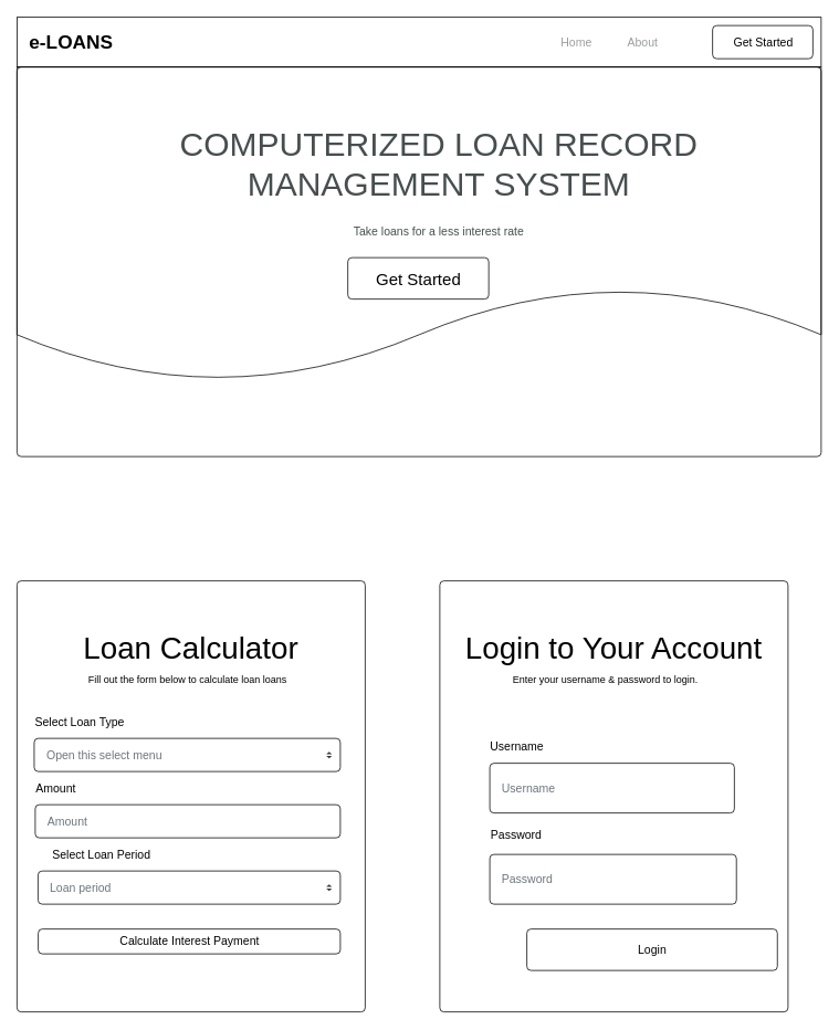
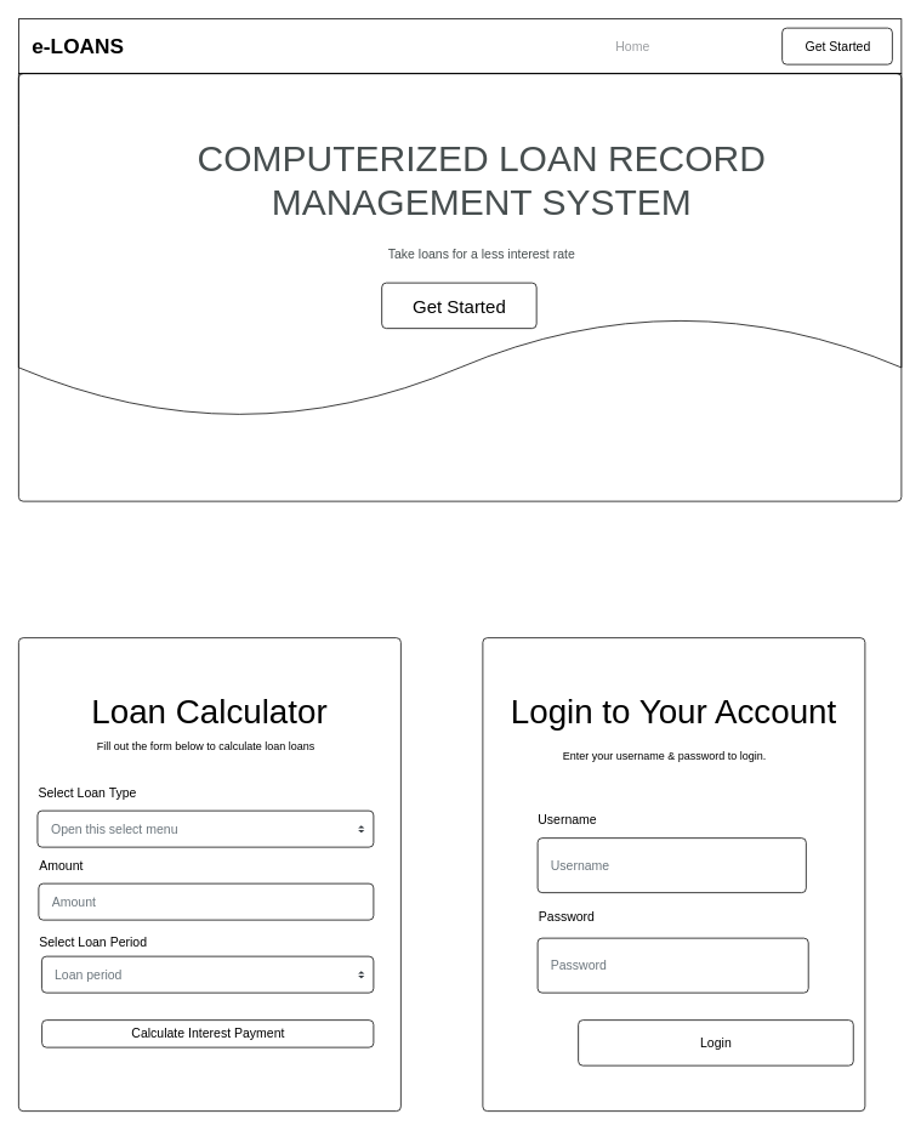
  <mxCell id="0" style=";html=1;" />
  <mxCell id="1" style=";html=1;" parent="0" />
  <mxCell id="2" value="" style="html=1;shadow=0;dashed=0;shape=mxgraph.bootstrap.rrect;rSize=5;html=1;whiteSpace=wrap;align=center;spacing=15;fontSize=14;verticalAlign=top;spacingTop=40;fillColor=none;" parent="1" vertex="1"><mxGeometry x="20" y="80" width="970" height="470" as="geometry" /></mxCell>
  <mxCell id="3" value="" style="shape=document;whiteSpace=wrap;html=1;boundedLbl=1;strokeColor=#000000;align=center;fillColor=none;" parent="1" vertex="1"><mxGeometry x="20" y="80" width="970" height="380" as="geometry" /></mxCell>
  <mxCell id="4" value="&lt;span style=&quot;font-size: 37px&quot;&gt;Loan Calculator&lt;/span&gt;" style="html=1;shadow=0;dashed=0;shape=mxgraph.bootstrap.rrect;rSize=5;html=1;whiteSpace=wrap;align=center;spacing=15;fontSize=14;verticalAlign=top;spacingTop=40;fillColor=none;" parent="1" vertex="1"><mxGeometry x="20" y="700" width="420" height="520" as="geometry" /></mxCell>
  <mxCell id="5" value="&lt;span style=&quot;font-size: 23px&quot;&gt;&lt;b&gt;e-LOANS&lt;/b&gt;&lt;/span&gt;" style="html=1;shadow=0;dashed=0;fontSize=16;align=left;spacing=15;fillColor=none;" parent="1" vertex="1"><mxGeometry x="20" y="20" width="970" height="60" as="geometry" /></mxCell>
  <mxCell id="6" value="Home" style="fillColor=none;strokeColor=none;fontSize=14;fontColor=#9A9DA0;align=center;" parent="5" vertex="1"><mxGeometry width="70" height="40" relative="1" as="geometry"><mxPoint x="640" y="10" as="offset" /></mxGeometry></mxCell>
  <mxCell id="7" value="Get Started" style="html=1;shadow=0;dashed=0;shape=mxgraph.bootstrap.rrect;rSize=5;fontSize=14;fillColor=none;" parent="5" vertex="1"><mxGeometry x="1" width="121" height="40" relative="1" as="geometry"><mxPoint x="-131" y="10" as="offset" /></mxGeometry></mxCell>
- <mxCell id="8" value="About" style="fillColor=none;strokeColor=none;fontSize=14;fontColor=#9A9DA0;align=center;" parent="5" vertex="1"><mxGeometry x="720" y="10" width="70" height="40" as="geometry" /></mxCell>
  <mxCell id="9" value="&lt;br&gt;&lt;span style=&quot;color: rgb(71 , 78 , 79) ; font-family: &amp;#34;helvetica&amp;#34; ; font-size: 40px&quot;&gt;COMPUTERIZED LOAN RECORD MANAGEMENT SYSTEM&lt;br&gt;&lt;/span&gt;&lt;span style=&quot;color: rgb(71 , 78 , 79) ; font-family: &amp;#34;helvetica&amp;#34; ; font-size: 14px&quot;&gt;Take loans for a less interest rate&lt;/span&gt;&lt;span style=&quot;color: rgb(71 , 78 , 79) ; font-family: &amp;#34;helvetica&amp;#34; ; font-size: 40px&quot;&gt;&lt;br&gt;&lt;/span&gt;" style="text;html=1;align=center;verticalAlign=middle;whiteSpace=wrap;rounded=0;" parent="1" vertex="1"><mxGeometry x="199" y="133" width="660" height="160" as="geometry" /></mxCell>
  <mxCell id="10" value="&lt;font color=&quot;#000000&quot;&gt;&lt;span style=&quot;font-size: 20px&quot;&gt;Get Started&lt;/span&gt;&lt;/font&gt;" style="html=1;shadow=0;dashed=0;shape=mxgraph.bootstrap.rrect;rSize=5;fontSize=14;fontColor=#1CA5B8;fillColor=none;" parent="1" vertex="1"><mxGeometry x="419.06" y="310" width="170" height="50" as="geometry" /></mxCell>
  <mxCell id="11" value="Calculate Interest Payment" style="html=1;shadow=0;dashed=0;shape=mxgraph.bootstrap.rrect;rSize=5;align=center;fontSize=14;fillColor=none;" parent="1" vertex="1"><mxGeometry x="45.63" y="1120" width="364.37" height="30" as="geometry" /></mxCell>
  <mxCell id="12" value="&lt;font style=&quot;font-size: 14px&quot;&gt;Select Loan Type&lt;/font&gt;" style="text;html=1;strokeColor=none;fillColor=none;align=left;verticalAlign=middle;whiteSpace=wrap;rounded=0;" parent="1" vertex="1"><mxGeometry x="40" y="860" width="120" height="20" as="geometry" /></mxCell>
  <mxCell id="13" value="Fill out the form below to calculate loan loans" style="text;align=center;verticalAlign=middle;rounded=0;whiteSpace=wrap;html=1;" parent="1" vertex="1"><mxGeometry x="56.01" y="810" width="340" height="20" as="geometry" /></mxCell>
  <mxCell id="14" value="&lt;span style=&quot;font-size: 37px&quot;&gt;Login to Your Account&lt;/span&gt;&lt;br&gt;&lt;div style=&quot;text-align: left ; font-size: 17px&quot;&gt;&lt;br&gt;&lt;/div&gt;" style="html=1;shadow=0;dashed=0;shape=mxgraph.bootstrap.rrect;rSize=5;html=1;whiteSpace=wrap;align=center;spacing=15;fontSize=14;verticalAlign=top;spacingTop=40;fillColor=none;" parent="1" vertex="1"><mxGeometry x="530" y="700" width="420" height="520" as="geometry" /></mxCell>
  <mxCell id="15" value="Username" style="html=1;shadow=0;dashed=0;shape=mxgraph.bootstrap.rrect;rSize=5;fillColor=none;align=left;spacing=15;fontSize=14;fontColor=#6C767D;" parent="1" vertex="1"><mxGeometry x="590.31" y="920" width="295" height="60" as="geometry" /></mxCell>
  <mxCell id="16" value="Password" style="html=1;shadow=0;dashed=0;shape=mxgraph.bootstrap.rrect;rSize=5;fillColor=none;align=left;spacing=15;fontSize=14;fontColor=#6C767D;" parent="1" vertex="1"><mxGeometry x="590.31" y="1030" width="297.5" height="60" as="geometry" /></mxCell>
  <mxCell id="17" value="Login" style="html=1;shadow=0;dashed=0;shape=mxgraph.bootstrap.rrect;rSize=5;align=center;fontSize=14;fillColor=none;" parent="1" vertex="1"><mxGeometry x="635" y="1120" width="302.19" height="50" as="geometry" /></mxCell>
  <mxCell id="18" value="&lt;span style=&quot;font-size: 14px&quot;&gt;Username&lt;/span&gt;" style="text;html=1;strokeColor=none;fillColor=none;align=left;verticalAlign=middle;whiteSpace=wrap;rounded=0;" parent="1" vertex="1"><mxGeometry x="589.06" y="890" width="108.75" height="20" as="geometry" /></mxCell>
  <mxCell id="19" value="&lt;font style=&quot;font-size: 14px&quot;&gt;Password&lt;/font&gt;" style="text;html=1;strokeColor=none;fillColor=none;align=center;verticalAlign=middle;whiteSpace=wrap;rounded=0;" parent="1" vertex="1"><mxGeometry x="567.81" y="997" width="108.75" height="20" as="geometry" /></mxCell>
- <mxCell id="20" value="Enter your username &amp;amp; password to login." style="text;align=center;verticalAlign=middle;rounded=0;whiteSpace=wrap;html=1;" parent="1" vertex="1"><mxGeometry x="560" y="810" width="340" height="20" as="geometry" /></mxCell>
+ <mxCell id="20" value="Enter your username &amp;amp; password to login." style="text;align=center;verticalAlign=middle;rounded=0;whiteSpace=wrap;html=1;" parent="1" vertex="1"><mxGeometry x="560" y="820" width="340" height="20" as="geometry" /></mxCell>
  <mxCell id="21" value="Open this select menu" style="html=1;shadow=0;dashed=0;shape=mxgraph.bootstrap.rrect;rSize=5;align=left;spacing=15;fontSize=14;fontColor=#6C767D;fillColor=none;" parent="1" vertex="1"><mxGeometry x="40.76" y="890" width="369.24" height="40" as="geometry" /></mxCell>
  <mxCell id="22" value="" style="shape=triangle;direction=south;fillColor=#343A40;strokeColor=none;perimeter=none;" parent="21" vertex="1"><mxGeometry x="1" y="0.5" width="7" height="3" relative="1" as="geometry"><mxPoint x="-17" y="1" as="offset" /></mxGeometry></mxCell>
  <mxCell id="23" value="" style="shape=triangle;direction=north;fillColor=#343A40;strokeColor=none;perimeter=none;" parent="21" vertex="1"><mxGeometry x="1" y="0.5" width="7" height="3" relative="1" as="geometry"><mxPoint x="-17" y="-4" as="offset" /></mxGeometry></mxCell>
  <mxCell id="24" value="&lt;span style=&quot;font-size: 14px&quot;&gt;Amount&lt;/span&gt;" style="text;html=1;strokeColor=none;fillColor=none;align=left;verticalAlign=middle;whiteSpace=wrap;rounded=0;" vertex="1" parent="1"><mxGeometry x="40.76" y="940" width="108.75" height="20" as="geometry" /></mxCell>
  <mxCell id="25" value="Amount" style="html=1;shadow=0;dashed=0;shape=mxgraph.bootstrap.rrect;rSize=5;fillColor=none;align=left;spacing=15;fontSize=14;fontColor=#6C767D;" vertex="1" parent="1"><mxGeometry x="42.01" y="970" width="367.99" height="40" as="geometry" /></mxCell>
- <mxCell id="26" value="&lt;span style=&quot;font-size: 14px&quot;&gt;Select Loan Period&lt;/span&gt;" style="text;html=1;strokeColor=none;fillColor=none;align=left;verticalAlign=middle;whiteSpace=wrap;rounded=0;" vertex="1" parent="1"><mxGeometry x="60.76" y="1020" width="149.24" height="20" as="geometry" /></mxCell>
+ <mxCell id="26" value="&lt;span style=&quot;font-size: 14px&quot;&gt;Select Loan Period&lt;/span&gt;" style="text;html=1;strokeColor=none;fillColor=none;align=left;verticalAlign=middle;whiteSpace=wrap;rounded=0;" vertex="1" parent="1"><mxGeometry x="40.76" y="1025" width="149.24" height="20" as="geometry" /></mxCell>
  <mxCell id="27" value="Loan period" style="html=1;shadow=0;dashed=0;shape=mxgraph.bootstrap.rrect;rSize=5;align=left;spacing=15;fontSize=14;fontColor=#6C767D;fillColor=none;" vertex="1" parent="1"><mxGeometry x="45.38" y="1050" width="364.62" height="40" as="geometry" /></mxCell>
  <mxCell id="28" value="" style="shape=triangle;direction=south;fillColor=#343A40;strokeColor=none;perimeter=none;" vertex="1" parent="27"><mxGeometry x="1" y="0.5" width="7" height="3" relative="1" as="geometry"><mxPoint x="-17" y="1" as="offset" /></mxGeometry></mxCell>
  <mxCell id="29" value="" style="shape=triangle;direction=north;fillColor=#343A40;strokeColor=none;perimeter=none;" vertex="1" parent="27"><mxGeometry x="1" y="0.5" width="7" height="3" relative="1" as="geometry"><mxPoint x="-17" y="-4" as="offset" /></mxGeometry></mxCell>
